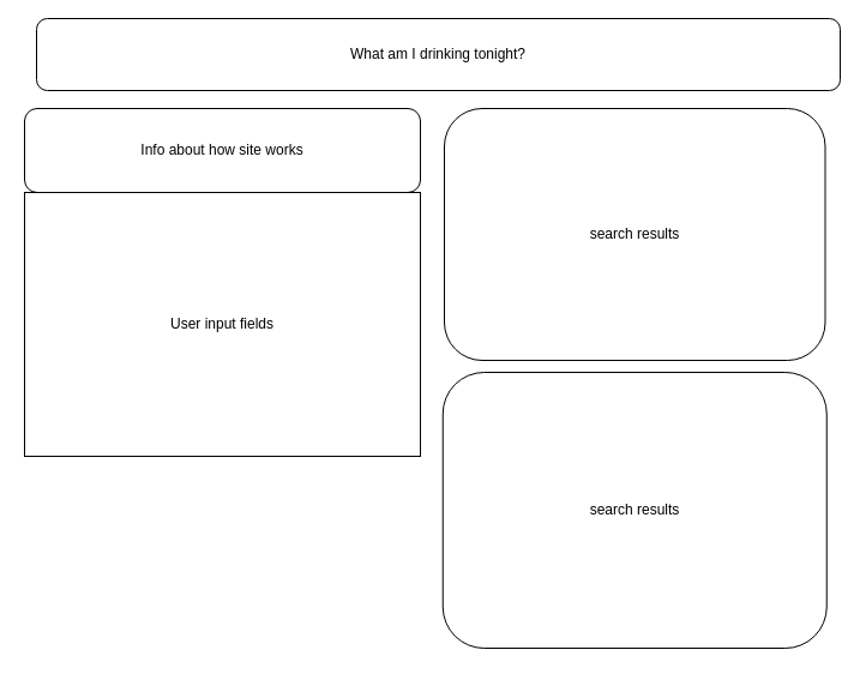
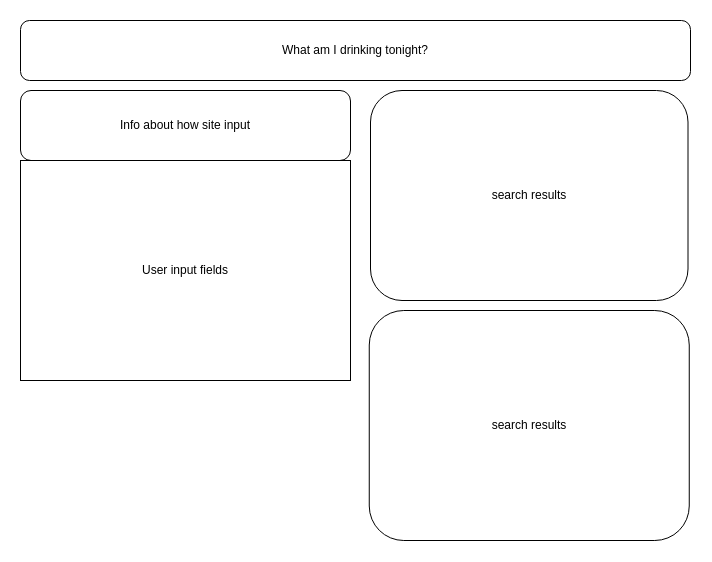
  <mxCell id="0" />
  <mxCell id="1" parent="0" />
- <mxCell id="2" value="What am I drinking tonight?" style="rounded=1;whiteSpace=wrap;html=1;" vertex="1" parent="1"><mxGeometry x="30" y="15" width="670" height="60" as="geometry" /></mxCell>
- <mxCell id="3" value="Info about how site works" style="rounded=1;whiteSpace=wrap;html=1;" vertex="1" parent="1"><mxGeometry x="20" y="90" width="330" height="70" as="geometry" /></mxCell>
+ <mxCell id="2" value="What am I drinking tonight?" style="rounded=1;whiteSpace=wrap;html=1;" vertex="1" parent="1"><mxGeometry x="20" y="20" width="670" height="60" as="geometry" /></mxCell>
+ <mxCell id="3" value="Info about how site input" style="rounded=1;whiteSpace=wrap;html=1;" vertex="1" parent="1"><mxGeometry x="20" y="90" width="330" height="70" as="geometry" /></mxCell>
  <mxCell id="4" value="User input fields" style="whiteSpace=wrap;html=1;rounded=0;" vertex="1" parent="1"><mxGeometry x="20" y="160" width="330" height="220" as="geometry" /></mxCell>
  <mxCell id="5" value="search results" style="rounded=1;whiteSpace=wrap;html=1;" vertex="1" parent="1"><mxGeometry x="370" y="90" width="317.5" height="210" as="geometry" /></mxCell>
  <mxCell id="6" value="search results" style="rounded=1;whiteSpace=wrap;html=1;" vertex="1" parent="1"><mxGeometry x="368.75" y="310" width="320" height="230" as="geometry" /></mxCell>
